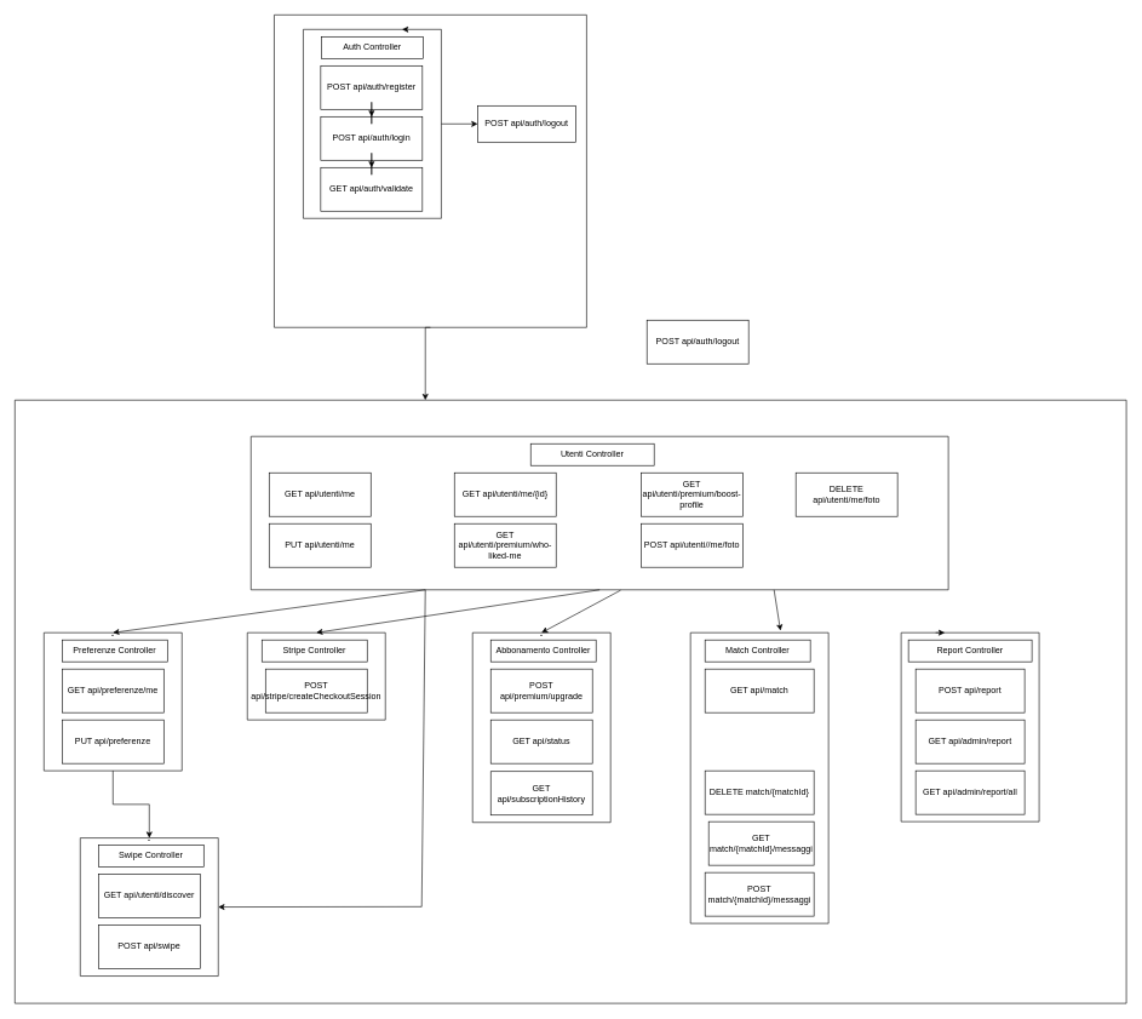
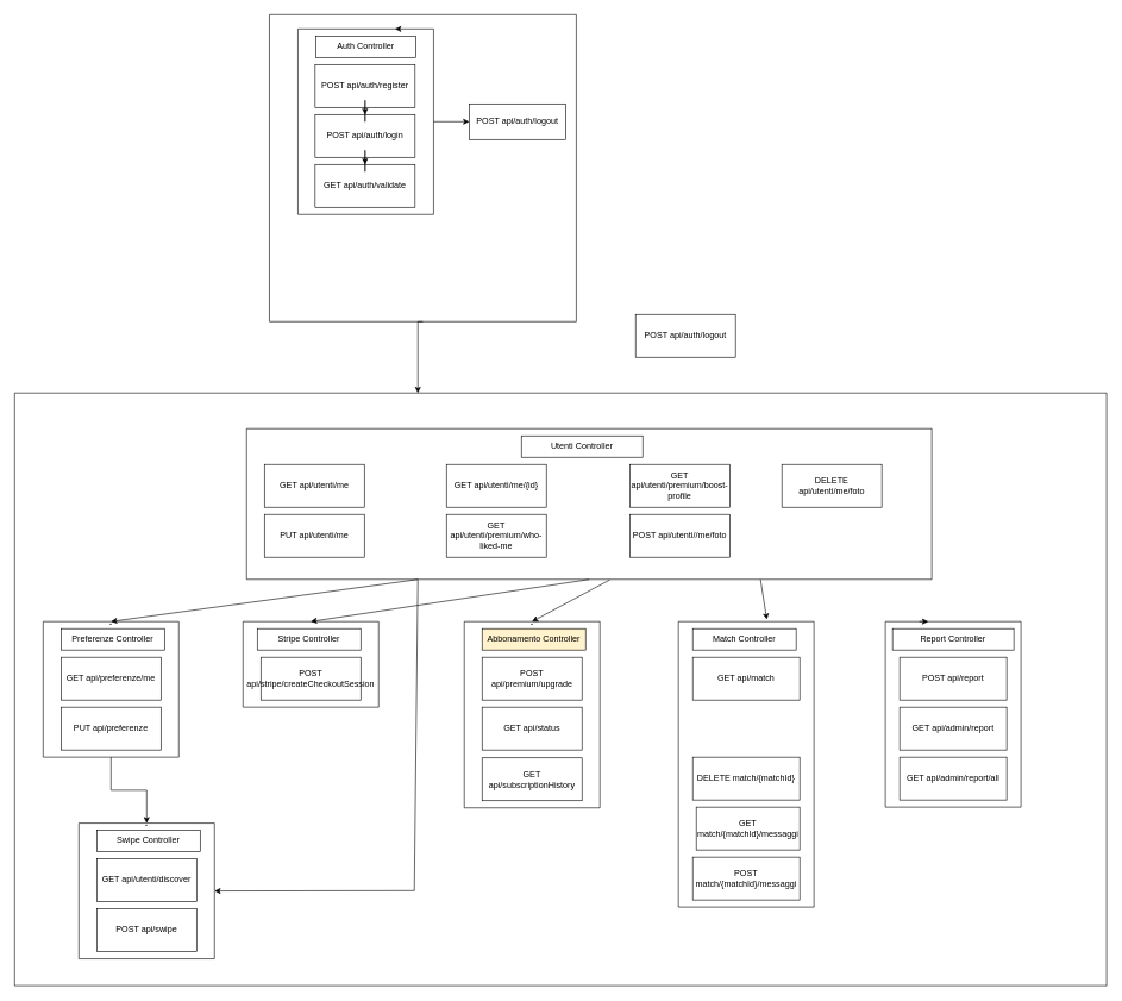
  <mxCell id="0" />
  <mxCell id="1" parent="0" />
  <mxCell id="2" style="edgeStyle=orthogonalEdgeStyle;rounded=0;orthogonalLoop=1;jettySize=auto;html=1;exitX=0.5;exitY=1;exitDx=0;exitDy=0;" parent="1" source="50" target="3" edge="1"><mxGeometry relative="1" as="geometry"><Array as="points"><mxPoint x="585" y="450" /></Array></mxGeometry></mxCell>
  <mxCell id="3" value="" style="swimlane;startSize=0;" parent="1" vertex="1"><mxGeometry x="20" y="550" width="1530" height="830" as="geometry" /></mxCell>
  <mxCell id="4" value="." style="swimlane;startSize=0;" parent="3" vertex="1"><mxGeometry x="90" y="602.42" width="190" height="190" as="geometry" /></mxCell>
  <mxCell id="5" value="Swipe Controller" style="rounded=0;whiteSpace=wrap;html=1;" parent="4" vertex="1"><mxGeometry x="25" y="10" width="145" height="30" as="geometry" /></mxCell>
  <mxCell id="6" value="POST api/swipe" style="rounded=0;whiteSpace=wrap;html=1;" parent="4" vertex="1"><mxGeometry x="25" y="120" width="140" height="60" as="geometry" /></mxCell>
  <mxCell id="7" value="GET api/utenti/discover" style="rounded=0;whiteSpace=wrap;html=1;" parent="4" vertex="1"><mxGeometry x="25" y="50" width="140" height="60" as="geometry" /></mxCell>
  <mxCell id="8" style="edgeStyle=orthogonalEdgeStyle;rounded=0;orthogonalLoop=1;jettySize=auto;html=1;exitX=0.5;exitY=1;exitDx=0;exitDy=0;" parent="3" source="4" target="4" edge="1"><mxGeometry relative="1" as="geometry" /></mxCell>
  <mxCell id="9" value="" style="swimlane;startSize=0;" parent="3" vertex="1"><mxGeometry x="325" y="50" width="960" height="211" as="geometry" /></mxCell>
  <mxCell id="10" value="Utenti Controller" style="rounded=0;whiteSpace=wrap;html=1;" parent="9" vertex="1"><mxGeometry x="385" y="10" width="170" height="30" as="geometry" /></mxCell>
  <mxCell id="11" value="PUT api/utenti/me" style="rounded=0;whiteSpace=wrap;html=1;" parent="9" vertex="1"><mxGeometry x="25" y="120" width="140" height="60" as="geometry" /></mxCell>
  <mxCell id="12" value="GET api/utenti/me" style="rounded=0;whiteSpace=wrap;html=1;" parent="9" vertex="1"><mxGeometry x="25" y="50" width="140" height="60" as="geometry" /></mxCell>
  <mxCell id="13" value="GET api/utenti/me/{id}" style="rounded=0;whiteSpace=wrap;html=1;" parent="9" vertex="1"><mxGeometry x="280" y="50" width="140" height="60" as="geometry" /></mxCell>
  <mxCell id="14" value="GET api/utenti/premium/who-liked-me" style="rounded=0;whiteSpace=wrap;html=1;" parent="9" vertex="1"><mxGeometry x="280" y="120" width="140" height="60" as="geometry" /></mxCell>
  <mxCell id="15" value="GET api/utenti/premium/boost-profile" style="rounded=0;whiteSpace=wrap;html=1;" parent="9" vertex="1"><mxGeometry x="537" y="50" width="140" height="60" as="geometry" /></mxCell>
  <mxCell id="16" value="POST api/utenti//me/foto" style="rounded=0;whiteSpace=wrap;html=1;" parent="9" vertex="1"><mxGeometry x="537" y="120" width="140" height="60" as="geometry" /></mxCell>
  <mxCell id="17" value="DELETE api/utenti/me/foto" style="rounded=0;whiteSpace=wrap;html=1;" parent="9" vertex="1"><mxGeometry x="750" y="50" width="140" height="60" as="geometry" /></mxCell>
  <mxCell id="18" value="" style="swimlane;startSize=0;" parent="3" vertex="1"><mxGeometry x="930" y="320" width="190" height="400" as="geometry" /></mxCell>
  <mxCell id="19" value="Match Controller" style="rounded=0;whiteSpace=wrap;html=1;" parent="18" vertex="1"><mxGeometry x="20" y="10" width="145" height="30" as="geometry" /></mxCell>
  <mxCell id="20" value="GET api/match" style="rounded=0;whiteSpace=wrap;html=1;" parent="18" vertex="1"><mxGeometry x="20" y="50" width="150" height="60" as="geometry" /></mxCell>
  <mxCell id="21" value="DELETE match/{matchId}" style="rounded=0;whiteSpace=wrap;html=1;" parent="18" vertex="1"><mxGeometry x="20" y="190" width="150" height="60" as="geometry" /></mxCell>
  <mxCell id="22" value="GET match/{matchId}/messaggi" style="rounded=0;whiteSpace=wrap;html=1;" parent="18" vertex="1"><mxGeometry x="25" y="260" width="145" height="60" as="geometry" /></mxCell>
  <mxCell id="23" value="POST match/{matchId}/messaggi" style="rounded=0;whiteSpace=wrap;html=1;" parent="18" vertex="1"><mxGeometry x="20" y="330" width="150" height="60" as="geometry" /></mxCell>
  <mxCell id="24" style="edgeStyle=orthogonalEdgeStyle;rounded=0;orthogonalLoop=1;jettySize=auto;html=1;entryX=0.5;entryY=0;entryDx=0;entryDy=0;" edge="1" parent="3" source="25" target="4"><mxGeometry relative="1" as="geometry" /></mxCell>
  <mxCell id="25" value="." style="swimlane;startSize=0;" parent="3" vertex="1"><mxGeometry x="40" y="320" width="190" height="190" as="geometry" /></mxCell>
  <mxCell id="26" value="Preferenze Controller" style="rounded=0;whiteSpace=wrap;html=1;" parent="25" vertex="1"><mxGeometry x="25" y="10" width="145" height="30" as="geometry" /></mxCell>
  <mxCell id="27" value="PUT api/preferenze" style="rounded=0;whiteSpace=wrap;html=1;" parent="25" vertex="1"><mxGeometry x="25" y="120" width="140" height="60" as="geometry" /></mxCell>
  <mxCell id="28" value="GET api/preferenze/me" style="rounded=0;whiteSpace=wrap;html=1;" parent="25" vertex="1"><mxGeometry x="25" y="50" width="140" height="60" as="geometry" /></mxCell>
  <mxCell id="29" style="edgeStyle=orthogonalEdgeStyle;rounded=0;orthogonalLoop=1;jettySize=auto;html=1;exitX=0.5;exitY=1;exitDx=0;exitDy=0;" parent="3" source="25" target="25" edge="1"><mxGeometry relative="1" as="geometry" /></mxCell>
  <mxCell id="30" value="." style="swimlane;startSize=0;" parent="3" vertex="1"><mxGeometry x="630" y="320" width="190" height="261" as="geometry" /></mxCell>
- <mxCell id="31" value="Abbonamento Controller" style="rounded=0;whiteSpace=wrap;html=1;" parent="30" vertex="1"><mxGeometry x="25" y="10" width="145" height="30" as="geometry" /></mxCell>
+ <mxCell id="31" value="Abbonamento Controller" style="rounded=0;whiteSpace=wrap;html=1;fillColor=#fff2cc;" parent="30" vertex="1"><mxGeometry x="25" y="10" width="145" height="30" as="geometry" /></mxCell>
  <mxCell id="32" value="GET api/status" style="rounded=0;whiteSpace=wrap;html=1;" parent="30" vertex="1"><mxGeometry x="25" y="120" width="140" height="60" as="geometry" /></mxCell>
  <mxCell id="33" value="POST api/premium/upgrade" style="rounded=0;whiteSpace=wrap;html=1;" parent="30" vertex="1"><mxGeometry x="25" y="50" width="140" height="60" as="geometry" /></mxCell>
  <mxCell id="34" value="GET api/subscriptionHistory" style="rounded=0;whiteSpace=wrap;html=1;" parent="30" vertex="1"><mxGeometry x="25" y="191" width="140" height="60" as="geometry" /></mxCell>
  <mxCell id="35" style="edgeStyle=orthogonalEdgeStyle;rounded=0;orthogonalLoop=1;jettySize=auto;html=1;exitX=0.5;exitY=1;exitDx=0;exitDy=0;" parent="3" edge="1"><mxGeometry relative="1" as="geometry"><mxPoint x="1003.5" y="345.08" as="sourcePoint" /><mxPoint x="1003.5" y="345.08" as="targetPoint" /></mxGeometry></mxCell>
  <mxCell id="36" value="" style="swimlane;startSize=0;" parent="3" vertex="1"><mxGeometry x="320" y="320" width="190" height="120" as="geometry" /></mxCell>
  <mxCell id="37" value="Stripe Controller" style="rounded=0;whiteSpace=wrap;html=1;" parent="36" vertex="1"><mxGeometry x="20" y="10" width="145" height="30" as="geometry" /></mxCell>
  <mxCell id="38" value="POST api/stripe/createCheckoutSession" style="rounded=0;whiteSpace=wrap;html=1;" parent="36" vertex="1"><mxGeometry x="25" y="50" width="140" height="60" as="geometry" /></mxCell>
  <mxCell id="39" value="" style="swimlane;startSize=0;" parent="3" vertex="1"><mxGeometry x="1220" y="320" width="190" height="260" as="geometry" /></mxCell>
  <mxCell id="40" value="Report Controller" style="rounded=0;whiteSpace=wrap;html=1;" parent="39" vertex="1"><mxGeometry x="10" y="10" width="170" height="30" as="geometry" /></mxCell>
  <mxCell id="41" value="GET api/admin/report" style="rounded=0;whiteSpace=wrap;html=1;" parent="39" vertex="1"><mxGeometry x="20" y="120" width="150" height="60" as="geometry" /></mxCell>
  <mxCell id="42" value="POST api/report" style="rounded=0;whiteSpace=wrap;html=1;" parent="39" vertex="1"><mxGeometry x="20" y="50" width="150" height="60" as="geometry" /></mxCell>
  <mxCell id="43" value="GET api/admin/report/all" style="rounded=0;whiteSpace=wrap;html=1;" parent="39" vertex="1"><mxGeometry x="20" y="190" width="150" height="60" as="geometry" /></mxCell>
  <mxCell id="44" style="edgeStyle=orthogonalEdgeStyle;rounded=0;orthogonalLoop=1;jettySize=auto;html=1;exitX=0.25;exitY=0;exitDx=0;exitDy=0;entryX=0.316;entryY=0;entryDx=0;entryDy=0;entryPerimeter=0;" parent="3" source="39" target="39" edge="1"><mxGeometry relative="1" as="geometry" /></mxCell>
  <mxCell id="45" value="" style="endArrow=classic;html=1;rounded=0;entryX=0.5;entryY=0;entryDx=0;entryDy=0;exitX=0.25;exitY=1;exitDx=0;exitDy=0;" edge="1" parent="3" source="9" target="25"><mxGeometry width="50" height="50" relative="1" as="geometry"><mxPoint x="349" y="340" as="sourcePoint" /><mxPoint x="399" y="290" as="targetPoint" /></mxGeometry></mxCell>
  <mxCell id="46" value="" style="endArrow=classic;html=1;rounded=0;entryX=0.5;entryY=0;entryDx=0;entryDy=0;exitX=0.5;exitY=1;exitDx=0;exitDy=0;" edge="1" parent="3" source="9" target="36"><mxGeometry width="50" height="50" relative="1" as="geometry"><mxPoint x="510" y="311" as="sourcePoint" /><mxPoint x="560" y="261" as="targetPoint" /></mxGeometry></mxCell>
  <mxCell id="47" value="" style="endArrow=classic;html=1;rounded=0;entryX=0.5;entryY=0;entryDx=0;entryDy=0;exitX=0.53;exitY=1.003;exitDx=0;exitDy=0;exitPerimeter=0;" edge="1" parent="3" source="9" target="30"><mxGeometry width="50" height="50" relative="1" as="geometry"><mxPoint x="825" y="261" as="sourcePoint" /><mxPoint x="570" y="320" as="targetPoint" /></mxGeometry></mxCell>
  <mxCell id="48" value="" style="endArrow=classic;html=1;rounded=0;entryX=0.652;entryY=-0.007;entryDx=0;entryDy=0;entryPerimeter=0;exitX=0.75;exitY=1;exitDx=0;exitDy=0;" edge="1" parent="3" source="9" target="18"><mxGeometry width="50" height="50" relative="1" as="geometry"><mxPoint x="750" y="320" as="sourcePoint" /><mxPoint x="800" y="270" as="targetPoint" /></mxGeometry></mxCell>
  <mxCell id="49" value="" style="endArrow=classic;html=1;rounded=0;exitX=0.25;exitY=1;exitDx=0;exitDy=0;entryX=1;entryY=0.5;entryDx=0;entryDy=0;" edge="1" parent="3" source="9" target="4"><mxGeometry width="50" height="50" relative="1" as="geometry"><mxPoint x="560" y="510" as="sourcePoint" /><mxPoint x="610" y="460" as="targetPoint" /><Array as="points"><mxPoint x="560" y="697" /></Array></mxGeometry></mxCell>
  <mxCell id="50" value="" style="swimlane;startSize=0;" parent="1" vertex="1"><mxGeometry x="377" y="20" width="430" height="430" as="geometry" /></mxCell>
  <mxCell id="51" style="edgeStyle=orthogonalEdgeStyle;rounded=0;orthogonalLoop=1;jettySize=auto;html=1;entryX=0;entryY=0.5;entryDx=0;entryDy=0;" parent="50" source="52" target="60" edge="1"><mxGeometry relative="1" as="geometry" /></mxCell>
  <mxCell id="52" value="" style="swimlane;startSize=0;" parent="50" vertex="1"><mxGeometry x="40" y="20" width="190" height="260" as="geometry" /></mxCell>
  <mxCell id="53" value="POST api/auth/register" style="rounded=0;whiteSpace=wrap;html=1;" parent="52" vertex="1"><mxGeometry x="24" y="50" width="140" height="60" as="geometry" /></mxCell>
  <mxCell id="54" value="POST api/auth/login" style="rounded=0;whiteSpace=wrap;html=1;" parent="52" vertex="1"><mxGeometry x="24" y="120" width="140" height="60" as="geometry" /></mxCell>
  <mxCell id="55" style="edgeStyle=orthogonalEdgeStyle;rounded=0;orthogonalLoop=1;jettySize=auto;html=1;entryX=0.5;entryY=0;entryDx=0;entryDy=0;" parent="52" source="53" target="54" edge="1"><mxGeometry relative="1" as="geometry" /></mxCell>
  <mxCell id="56" value="GET api/auth/validate" style="rounded=0;whiteSpace=wrap;html=1;" parent="52" vertex="1"><mxGeometry x="24" y="190" width="140" height="60" as="geometry" /></mxCell>
  <mxCell id="57" style="edgeStyle=orthogonalEdgeStyle;rounded=0;orthogonalLoop=1;jettySize=auto;html=1;entryX=0.5;entryY=0;entryDx=0;entryDy=0;" parent="52" source="54" target="56" edge="1"><mxGeometry relative="1" as="geometry" /></mxCell>
  <mxCell id="58" value="Auth Controller" style="rounded=0;whiteSpace=wrap;html=1;" parent="52" vertex="1"><mxGeometry x="25" y="10" width="140" height="30" as="geometry" /></mxCell>
  <mxCell id="59" style="edgeStyle=orthogonalEdgeStyle;rounded=0;orthogonalLoop=1;jettySize=auto;html=1;exitX=0.75;exitY=0;exitDx=0;exitDy=0;entryX=0.716;entryY=0;entryDx=0;entryDy=0;entryPerimeter=0;" parent="50" source="52" target="52" edge="1"><mxGeometry relative="1" as="geometry" /></mxCell>
  <mxCell id="60" value="POST api/auth/logout" style="rounded=0;whiteSpace=wrap;html=1;" parent="50" vertex="1"><mxGeometry x="280" y="125" width="135" height="50" as="geometry" /></mxCell>
  <mxCell id="61" value="POST api/auth/logout" style="rounded=0;whiteSpace=wrap;html=1;" parent="1" vertex="1"><mxGeometry x="890" y="440" width="140" height="60" as="geometry" /></mxCell>
